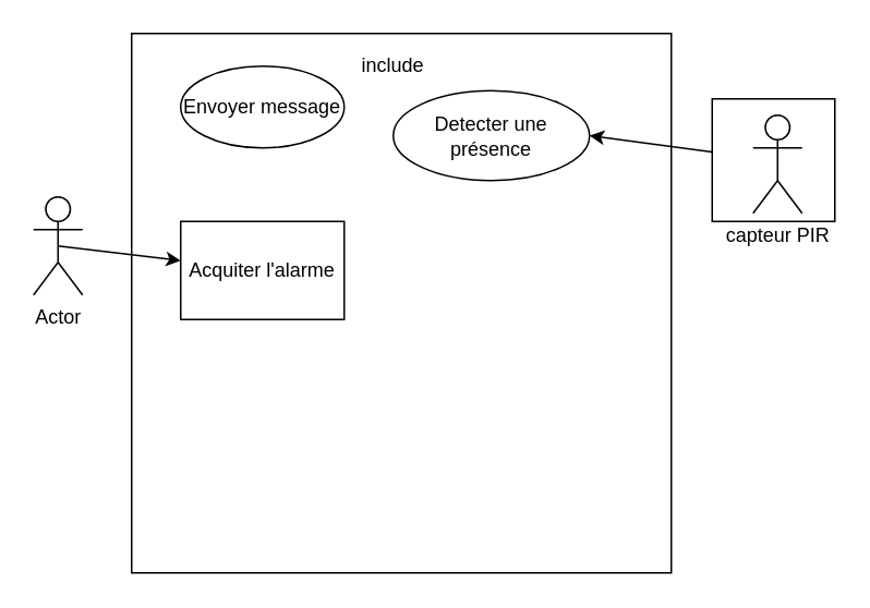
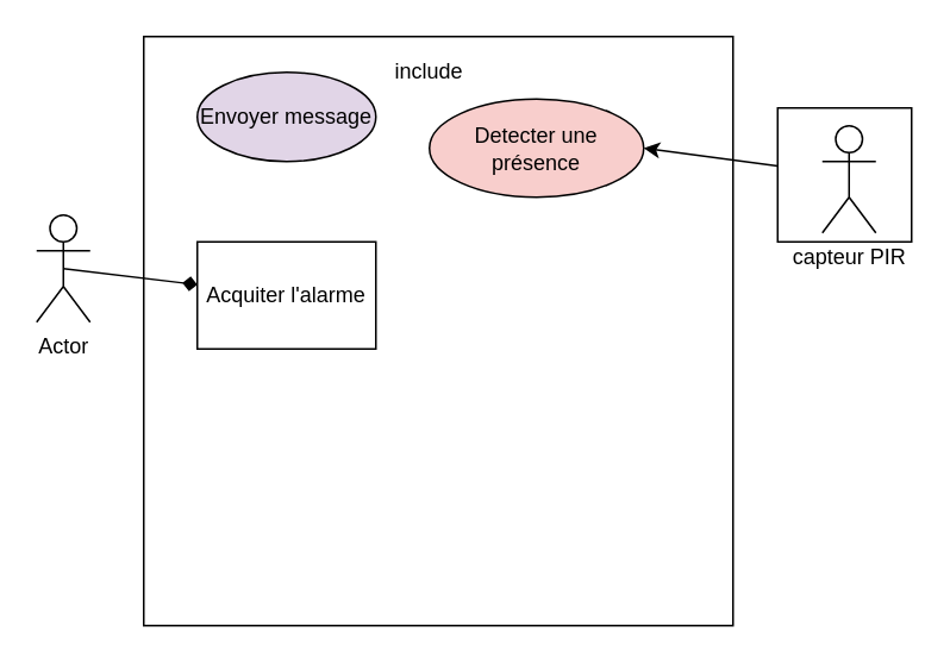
  <mxCell id="0" />
  <mxCell id="1" parent="0" />
  <mxCell id="2" value="" style="whiteSpace=wrap;html=1;aspect=fixed;" vertex="1" parent="1"><mxGeometry x="80" y="20" width="330" height="330" as="geometry" /></mxCell>
  <mxCell id="3" value="Actor" style="shape=umlActor;verticalLabelPosition=bottom;verticalAlign=top;html=1;outlineConnect=0;" vertex="1" parent="1"><mxGeometry x="20" y="120" width="30" height="60" as="geometry" /></mxCell>
  <mxCell id="4" value="" style="whiteSpace=wrap;html=1;aspect=fixed;" vertex="1" parent="1"><mxGeometry x="435" y="60" width="75" height="75" as="geometry" /></mxCell>
  <mxCell id="5" value="capteur PIR" style="shape=umlActor;verticalLabelPosition=bottom;verticalAlign=top;html=1;outlineConnect=0;" vertex="1" parent="1"><mxGeometry x="460" y="70" width="30" height="60" as="geometry" /></mxCell>
- <mxCell id="6" value="Detecter une présence" style="ellipse;whiteSpace=wrap;html=1;" vertex="1" parent="1"><mxGeometry x="240" y="55" width="120" height="55" as="geometry" /></mxCell>
+ <mxCell id="6" value="Detecter une présence" style="ellipse;whiteSpace=wrap;html=1;fillColor=#f8cecc;" vertex="1" parent="1"><mxGeometry x="240" y="55" width="120" height="55" as="geometry" /></mxCell>
  <mxCell id="7" value="" style="endArrow=classic;html=1;rounded=0;entryX=1;entryY=0.5;entryDx=0;entryDy=0;" edge="1" parent="1" source="4" target="6"><mxGeometry width="50" height="50" relative="1" as="geometry"><mxPoint x="230" y="210" as="sourcePoint" /><mxPoint x="280" y="160" as="targetPoint" /></mxGeometry></mxCell>
- <mxCell id="8" value="Envoyer message" style="ellipse;whiteSpace=wrap;html=1;" vertex="1" parent="1"><mxGeometry x="110" y="40" width="100" height="50" as="geometry" /></mxCell>
+ <mxCell id="8" value="Envoyer message" style="ellipse;whiteSpace=wrap;html=1;fillColor=#e1d5e7;" vertex="1" parent="1"><mxGeometry x="110" y="40" width="100" height="50" as="geometry" /></mxCell>
  <mxCell id="9" value="include" style="text;html=1;strokeColor=none;fillColor=none;align=center;verticalAlign=middle;whiteSpace=wrap;rounded=0;" vertex="1" parent="1"><mxGeometry x="210" y="25" width="60" height="30" as="geometry" /></mxCell>
  <mxCell id="10" value="Acquiter l'alarme" style="whiteSpace=wrap;html=1;rounded=0;" vertex="1" parent="1"><mxGeometry x="110" y="135" width="100" height="60" as="geometry" /></mxCell>
- <mxCell id="11" value="" style="endArrow=classic;html=1;rounded=0;exitX=0.5;exitY=0.5;exitDx=0;exitDy=0;exitPerimeter=0;" edge="1" parent="1" source="3" target="10"><mxGeometry width="50" height="50" relative="1" as="geometry"><mxPoint x="230" y="210" as="sourcePoint" /><mxPoint x="280" y="160" as="targetPoint" /></mxGeometry></mxCell>
+ <mxCell id="11" value="" style="endArrow=diamond;html=1;rounded=0;exitX=0.5;exitY=0.5;exitDx=0;exitDy=0;exitPerimeter=0;" edge="1" parent="1" source="3" target="10"><mxGeometry width="50" height="50" relative="1" as="geometry"><mxPoint x="230" y="210" as="sourcePoint" /><mxPoint x="280" y="160" as="targetPoint" /></mxGeometry></mxCell>
